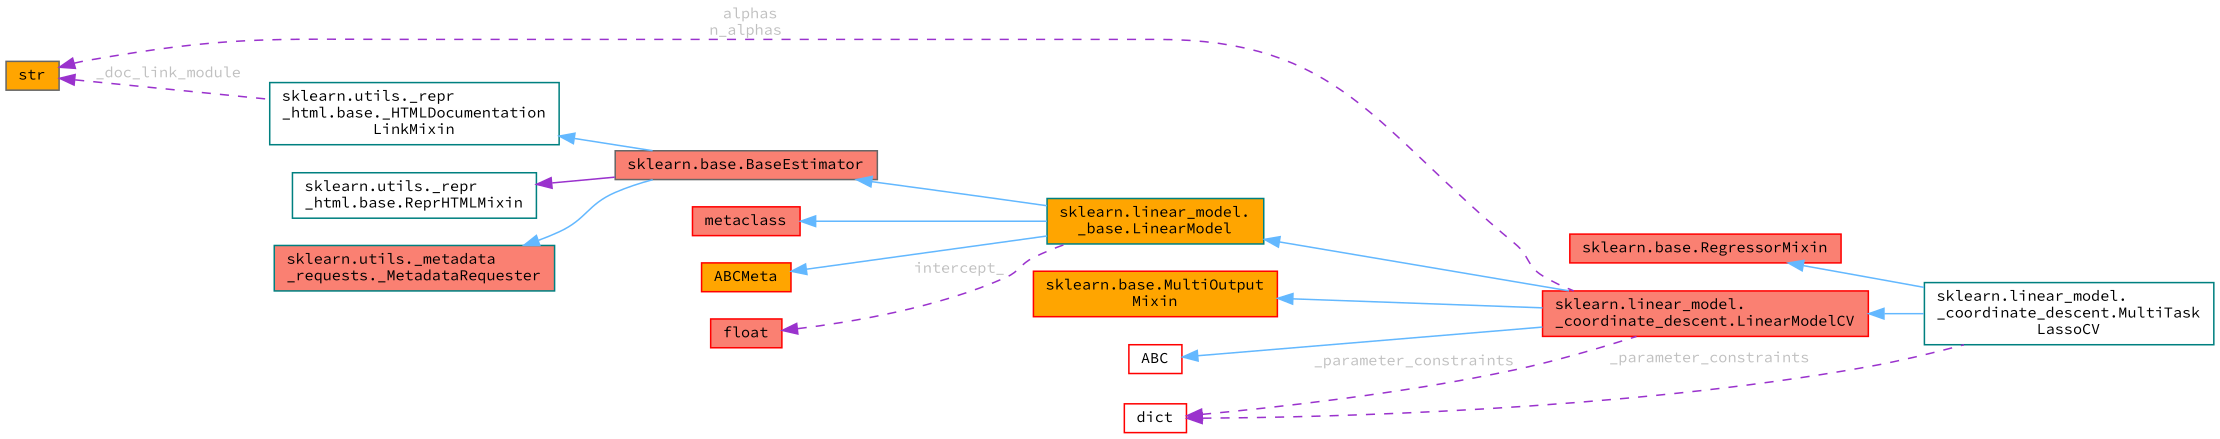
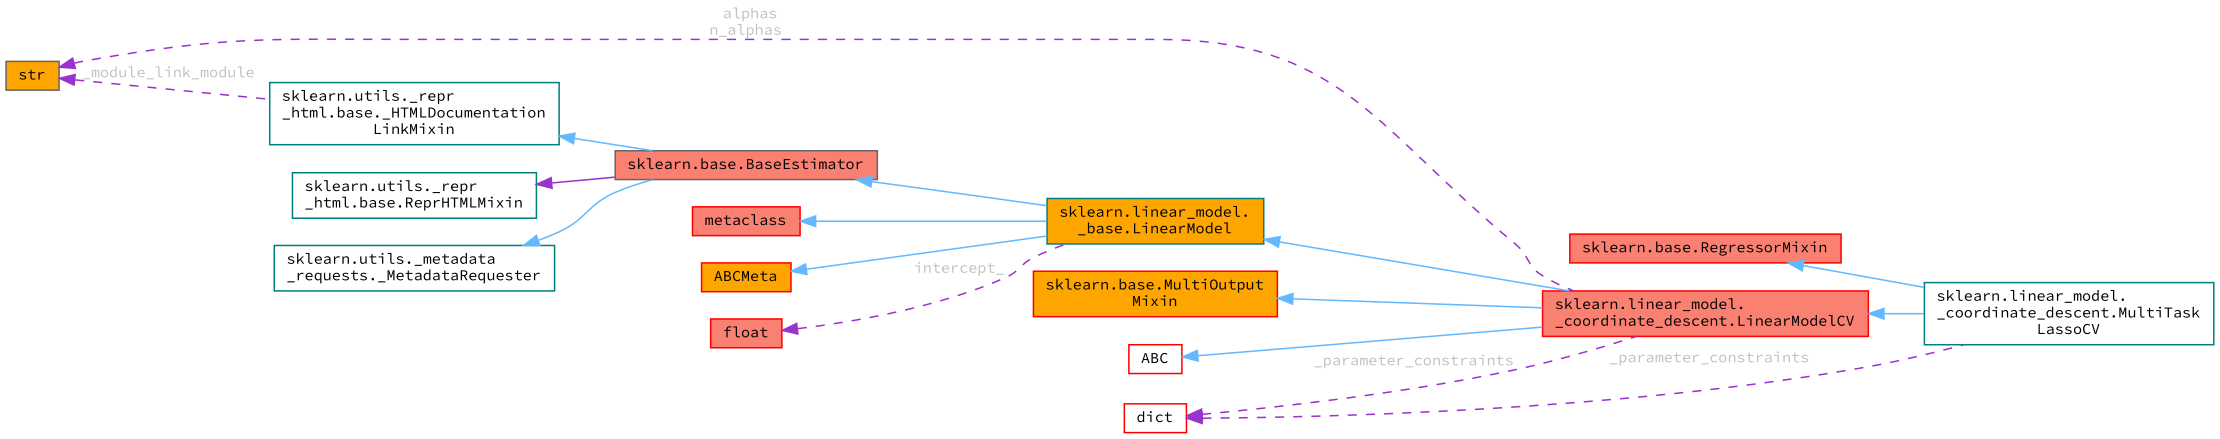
  digraph {
    fontname="Source Code Pro"
    rankdir=LR
    node [color=red fillcolor=salmon fontname="Source Code Pro" fontsize=10 shape=box style=filled]
    edge [color=steelblue1 dir=back fontname="Source Code Pro" fontsize=10 labelfontname=Helvetica labelfontsize=10 style=solid]
    n1 [color=teal fillcolor=white fontcolor=black height=0.2 label="sklearn.linear_model.\l_coordinate_descent.MultiTask\lLassoCV" width=0.4]
    n2 [height=0.2 label="sklearn.base.RegressorMixin" width=0.4]
    n3 [color=gray40 fillcolor=orange height=0.2 label=str width=0.4]
    n4 [height=0.2 label="sklearn.linear_model.\l_coordinate_descent.LinearModelCV" width=0.4]
    n5 [color=teal fillcolor=white height=0.2 label="sklearn.utils._repr\l_html.base._HTMLDocumentation\lLinkMixin" width=0.4]
    n6 [color=gray40 height=0.2 label="sklearn.base.BaseEstimator" width=0.4]
    n7 [fillcolor=orange height=0.2 label="sklearn.base.MultiOutput\lMixin" width=0.4]
    n8 [color=teal fillcolor=orange height=0.2 label="sklearn.linear_model.\l_base.LinearModel" width=0.4]
    n9 [color=teal fillcolor=white height=0.2 label="sklearn.utils._repr\l_html.base.ReprHTMLMixin" width=0.4]
-   n10 [color=teal height=0.2 label="sklearn.utils._metadata\l_requests._MetadataRequester" width=0.4]
+   n10 [color=teal fillcolor=white height=0.2 label="sklearn.utils._metadata\l_requests._MetadataRequester" width=0.4]
    n11 [height=0.2 label=metaclass width=0.4]
    n12 [fillcolor=orange height=0.2 label=ABCMeta width=0.4]
    n13 [height=0.2 label=float width=0.4]
    n14 [fillcolor=white height=0.2 label=ABC width=0.4]
    n15 [fillcolor=white height=0.2 label=dict width=0.4]
    n2 -> n1
    n3 -> n4 [color=darkorchid3 fontcolor=grey label=" alphas\nn_alphas" style=dashed]
-   n3 -> n5 [color=darkorchid3 fontcolor=grey label=" _doc_link_module" style=dashed]
+   n3 -> n5 [color=darkorchid3 fontcolor=grey label=" _module_link_module" style=dashed]
    n4 -> n1
    n5 -> n6
    n6 -> n8
    n7 -> n4
    n8 -> n4
    n9 -> n6 [color=darkorchid3]
    n10 -> n6
    n11 -> n8
    n12 -> n8
    n13 -> n8 [color=darkorchid3 fontcolor=grey label=" intercept_" style=dashed]
    n14 -> n4
    n15 -> n1 [color=darkorchid3 fontcolor=grey label=" _parameter_constraints" style=dashed]
    n15 -> n4 [color=darkorchid3 fontcolor=grey label=" _parameter_constraints" style=dashed]
  }
